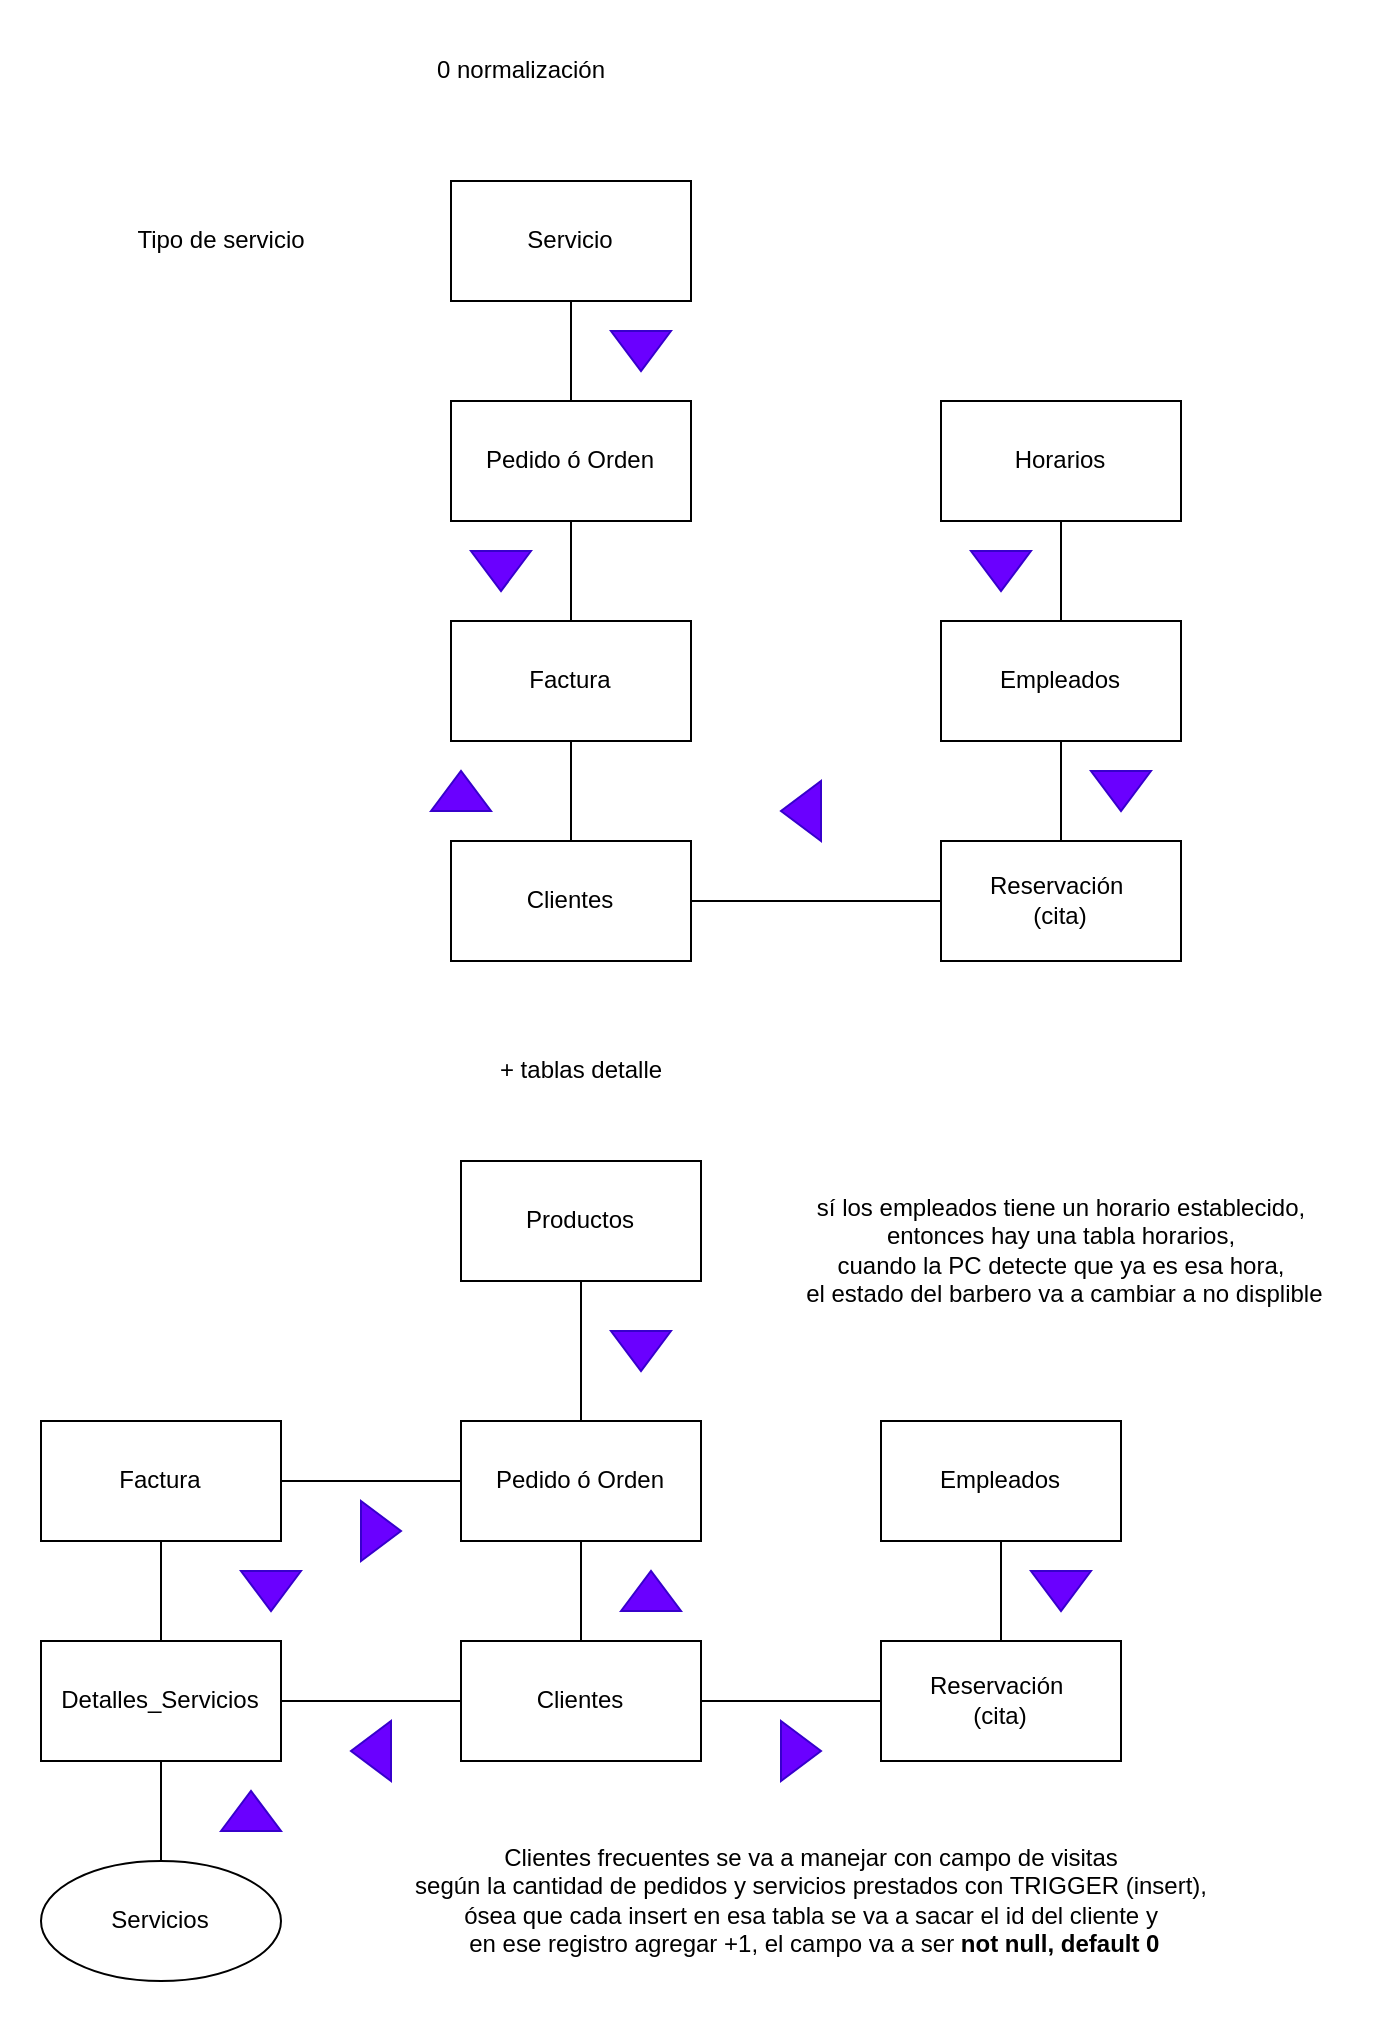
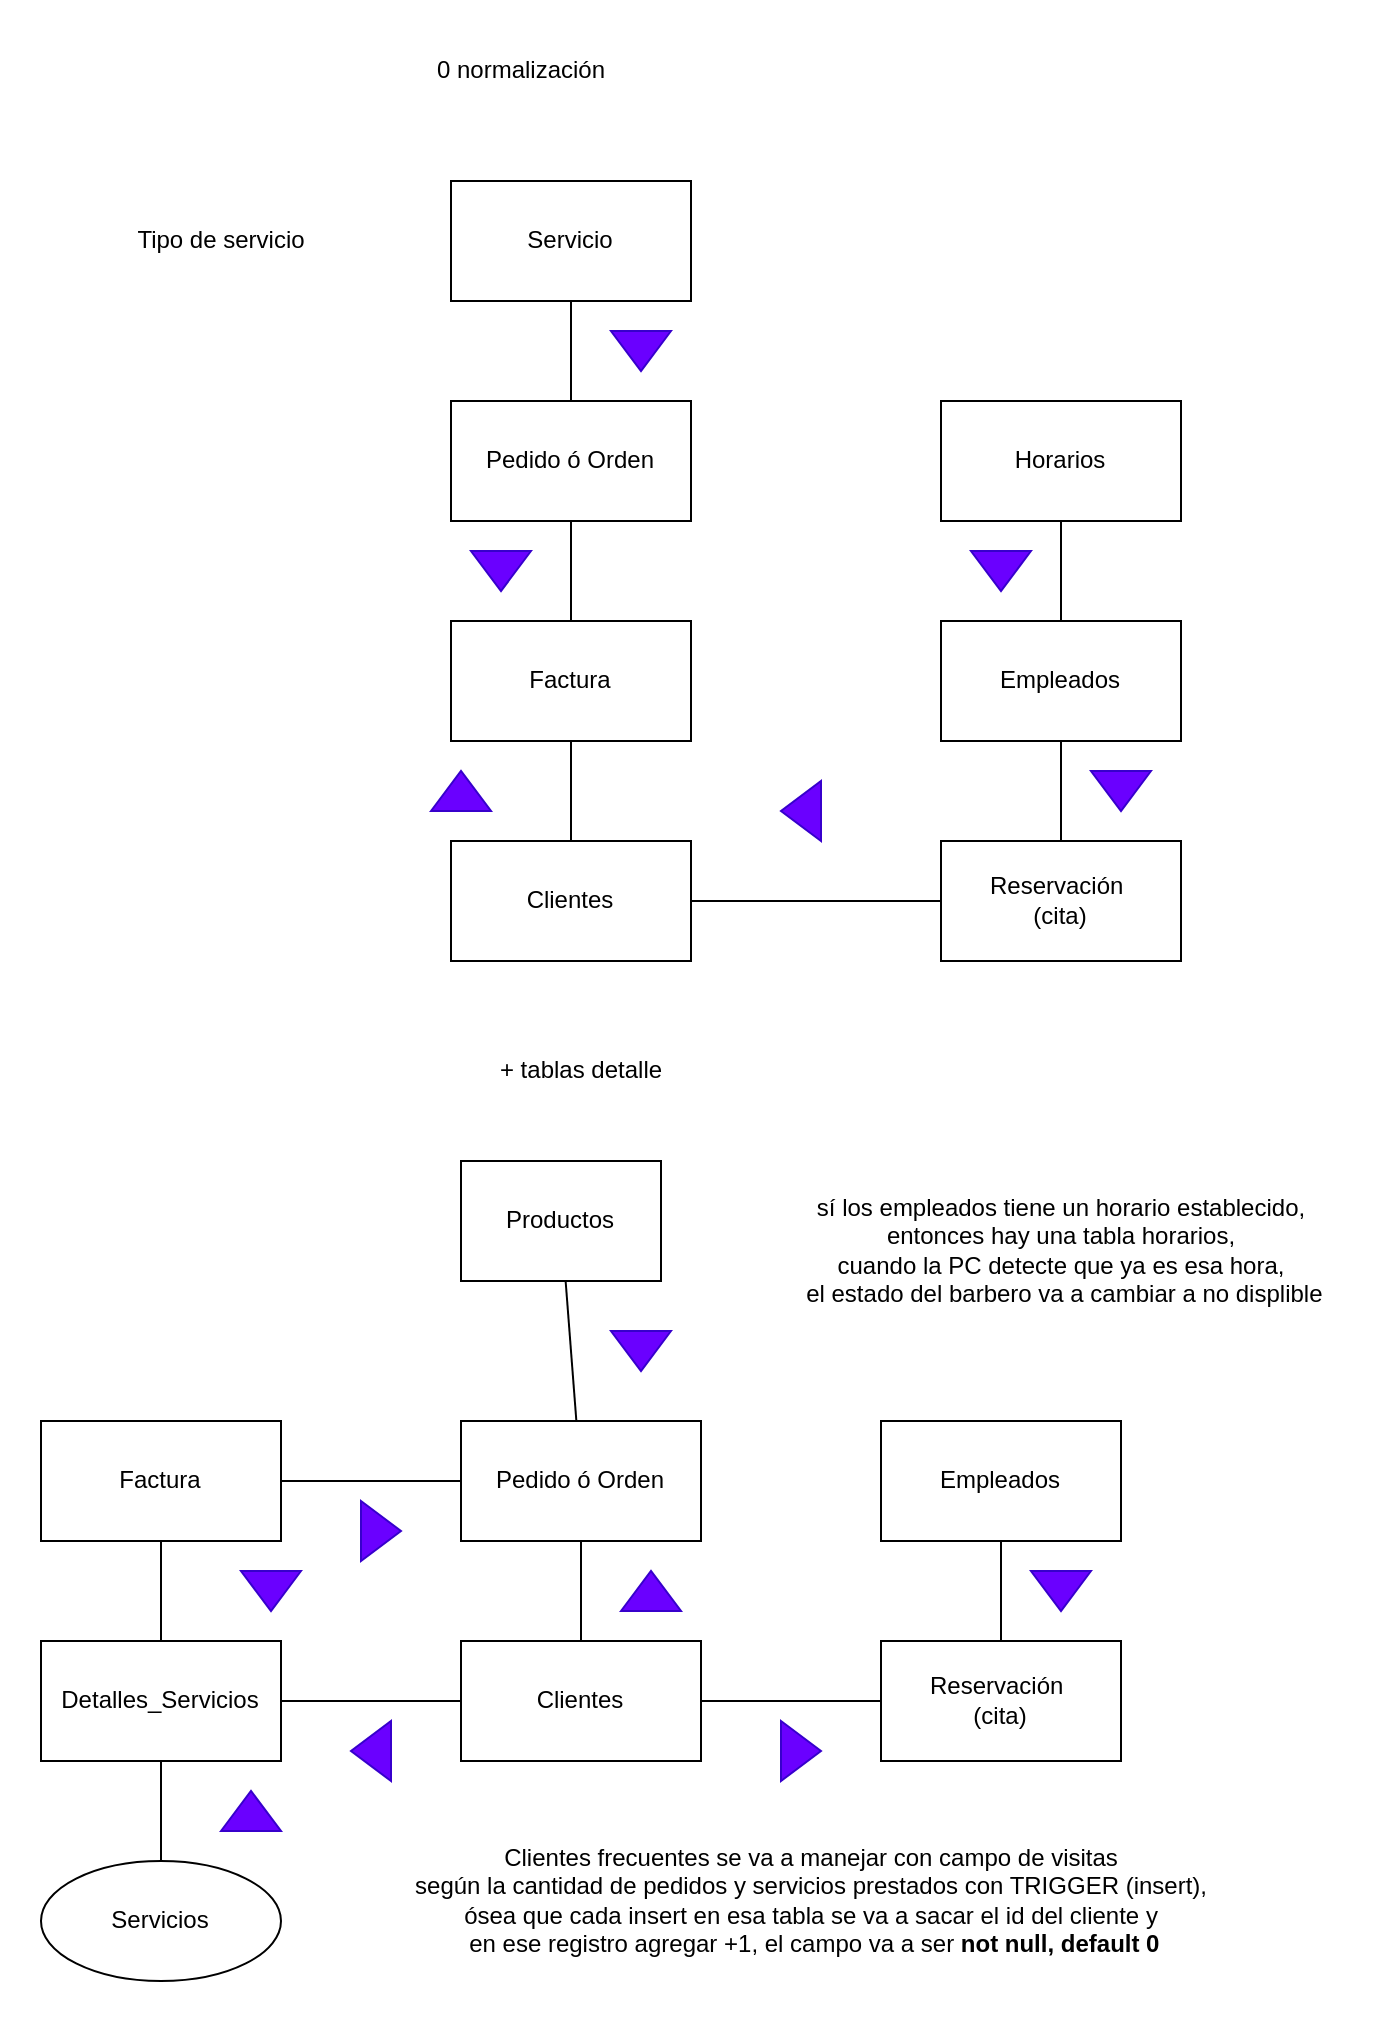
  <mxCell id="0" />
  <mxCell id="1" parent="0" />
  <mxCell id="2" value="+ tablas detalle" style="text;html=1;align=center;verticalAlign=middle;resizable=0;points=[];autosize=1;strokeColor=none;fillColor=none;" parent="1" vertex="1"><mxGeometry x="240" y="520" width="100" height="30" as="geometry" /></mxCell>
  <mxCell id="3" value="0 normalización" style="text;html=1;align=center;verticalAlign=middle;resizable=0;points=[];autosize=1;strokeColor=none;fillColor=none;" parent="1" vertex="1"><mxGeometry x="205" y="20" width="110" height="30" as="geometry" /></mxCell>
  <mxCell id="4" value="Clientes" style="rounded=0;whiteSpace=wrap;html=1;" parent="1" vertex="1"><mxGeometry x="230" y="820" width="120" height="60" as="geometry" /></mxCell>
- <mxCell id="5" value="Productos" style="rounded=0;whiteSpace=wrap;html=1;" parent="1" vertex="1"><mxGeometry x="230" y="580" width="120" height="60" as="geometry" /></mxCell>
+ <mxCell id="5" value="Productos" style="rounded=0;whiteSpace=wrap;html=1;" parent="1" vertex="1"><mxGeometry x="230" y="580" width="100" height="60" as="geometry" /></mxCell>
  <mxCell id="6" value="Empleados" style="rounded=0;whiteSpace=wrap;html=1;" parent="1" vertex="1"><mxGeometry x="440" y="710" width="120" height="60" as="geometry" /></mxCell>
  <mxCell id="7" value="Servicios" style="ellipse;whiteSpace=wrap;html=1;" parent="1" vertex="1"><mxGeometry x="20" y="930" width="120" height="60" as="geometry" /></mxCell>
  <mxCell id="8" value="Pedido ó Orden" style="rounded=0;whiteSpace=wrap;html=1;" parent="1" vertex="1"><mxGeometry x="230" y="710" width="120" height="60" as="geometry" /></mxCell>
  <mxCell id="9" value="Reservación&amp;nbsp;&lt;br&gt;(cita)" style="rounded=0;whiteSpace=wrap;html=1;" parent="1" vertex="1"><mxGeometry x="440" y="820" width="120" height="60" as="geometry" /></mxCell>
  <mxCell id="10" value="Factura" style="rounded=0;whiteSpace=wrap;html=1;" parent="1" vertex="1"><mxGeometry x="20" y="710" width="120" height="60" as="geometry" /></mxCell>
  <mxCell id="11" value="" style="endArrow=none;html=1;rounded=0;" parent="1" source="4" target="9" edge="1"><mxGeometry width="50" height="50" relative="1" as="geometry"><mxPoint x="270" y="840" as="sourcePoint" /><mxPoint x="320" y="790" as="targetPoint" /></mxGeometry></mxCell>
  <mxCell id="12" value="" style="endArrow=none;html=1;rounded=0;" parent="1" source="9" target="6" edge="1"><mxGeometry width="50" height="50" relative="1" as="geometry"><mxPoint x="290" y="840" as="sourcePoint" /><mxPoint x="340" y="790" as="targetPoint" /></mxGeometry></mxCell>
  <mxCell id="13" value="" style="endArrow=none;html=1;rounded=0;" parent="1" source="5" target="8" edge="1"><mxGeometry width="50" height="50" relative="1" as="geometry"><mxPoint x="270" y="840" as="sourcePoint" /><mxPoint x="340" y="690" as="targetPoint" /></mxGeometry></mxCell>
  <mxCell id="14" value="" style="endArrow=none;html=1;rounded=0;" parent="1" source="4" target="8" edge="1"><mxGeometry width="50" height="50" relative="1" as="geometry"><mxPoint x="270" y="840" as="sourcePoint" /><mxPoint x="320" y="790" as="targetPoint" /></mxGeometry></mxCell>
  <mxCell id="15" value="" style="endArrow=none;html=1;rounded=0;" parent="1" source="10" target="8" edge="1"><mxGeometry width="50" height="50" relative="1" as="geometry"><mxPoint x="270" y="840" as="sourcePoint" /><mxPoint x="320" y="790" as="targetPoint" /></mxGeometry></mxCell>
  <mxCell id="16" value="" style="triangle;whiteSpace=wrap;html=1;rotation=0;fillColor=#6a00ff;fontColor=#ffffff;strokeColor=#3700CC;" parent="1" vertex="1"><mxGeometry x="180" y="750" width="20" height="30" as="geometry" /></mxCell>
  <mxCell id="17" value="" style="triangle;whiteSpace=wrap;html=1;rotation=90;fillColor=#6a00ff;fontColor=#ffffff;strokeColor=#3700CC;" parent="1" vertex="1"><mxGeometry x="310" y="660" width="20" height="30" as="geometry" /></mxCell>
  <mxCell id="18" value="" style="triangle;whiteSpace=wrap;html=1;rotation=90;fillColor=#6a00ff;fontColor=#ffffff;strokeColor=#3700CC;" parent="1" vertex="1"><mxGeometry x="520" y="780" width="20" height="30" as="geometry" /></mxCell>
  <mxCell id="19" value="" style="triangle;whiteSpace=wrap;html=1;rotation=0;fillColor=#6a00ff;fontColor=#ffffff;strokeColor=#3700CC;" parent="1" vertex="1"><mxGeometry x="390" y="860" width="20" height="30" as="geometry" /></mxCell>
  <mxCell id="20" value="" style="triangle;whiteSpace=wrap;html=1;rotation=-90;fillColor=#6a00ff;fontColor=#ffffff;strokeColor=#3700CC;" parent="1" vertex="1"><mxGeometry x="315" y="780" width="20" height="30" as="geometry" /></mxCell>
  <mxCell id="21" value="Detalles_Servicios" style="rounded=0;whiteSpace=wrap;html=1;" parent="1" vertex="1"><mxGeometry x="20" y="820" width="120" height="60" as="geometry" /></mxCell>
  <mxCell id="22" value="" style="endArrow=none;html=1;rounded=0;" parent="1" source="21" target="4" edge="1"><mxGeometry width="50" height="50" relative="1" as="geometry"><mxPoint x="215" y="970" as="sourcePoint" /><mxPoint x="265" y="920" as="targetPoint" /></mxGeometry></mxCell>
  <mxCell id="23" value="" style="endArrow=none;html=1;rounded=0;" parent="1" source="7" target="21" edge="1"><mxGeometry width="50" height="50" relative="1" as="geometry"><mxPoint x="315" y="980" as="sourcePoint" /><mxPoint x="365" y="930" as="targetPoint" /></mxGeometry></mxCell>
  <mxCell id="24" value="" style="triangle;whiteSpace=wrap;html=1;rotation=-90;fillColor=#6a00ff;fontColor=#ffffff;strokeColor=#3700CC;" parent="1" vertex="1"><mxGeometry x="115" y="890" width="20" height="30" as="geometry" /></mxCell>
  <mxCell id="25" value="" style="triangle;whiteSpace=wrap;html=1;rotation=-180;fillColor=#6a00ff;fontColor=#ffffff;strokeColor=#3700CC;" parent="1" vertex="1"><mxGeometry x="175" y="860" width="20" height="30" as="geometry" /></mxCell>
  <mxCell id="26" value="" style="endArrow=none;html=1;rounded=0;" parent="1" source="21" target="10" edge="1"><mxGeometry width="50" height="50" relative="1" as="geometry"><mxPoint x="275" y="920" as="sourcePoint" /><mxPoint x="325" y="870" as="targetPoint" /></mxGeometry></mxCell>
  <mxCell id="27" value="" style="triangle;whiteSpace=wrap;html=1;rotation=90;fillColor=#6a00ff;fontColor=#ffffff;strokeColor=#3700CC;" parent="1" vertex="1"><mxGeometry x="125" y="780" width="20" height="30" as="geometry" /></mxCell>
  <mxCell id="28" value="sí los empleados tiene un horario establecido, &lt;br&gt;entonces hay una tabla horarios,&lt;br&gt;cuando la PC detecte que ya es esa hora,&lt;br&gt;&amp;nbsp;el estado del barbero va a cambiar a no displible" style="text;html=1;align=center;verticalAlign=middle;resizable=0;points=[];autosize=1;strokeColor=none;fillColor=none;" parent="1" vertex="1"><mxGeometry x="385" y="590" width="290" height="70" as="geometry" /></mxCell>
  <mxCell id="29" value="Clientes frecuentes se va a manejar con campo de visitas&lt;br&gt;según la cantidad de pedidos y servicios prestados con TRIGGER (insert), &lt;br&gt;ósea que cada insert en esa tabla se va a sacar el id del cliente y&lt;br&gt;&amp;nbsp;en ese registro agregar +1, el campo va a ser &lt;b&gt;not null, default 0&lt;/b&gt;" style="text;html=1;align=center;verticalAlign=middle;resizable=0;points=[];autosize=1;strokeColor=none;fillColor=none;" parent="1" vertex="1"><mxGeometry x="195" y="915" width="420" height="70" as="geometry" /></mxCell>
  <mxCell id="30" value="Clientes" style="rounded=0;whiteSpace=wrap;html=1;" vertex="1" parent="1"><mxGeometry x="225" y="420" width="120" height="60" as="geometry" /></mxCell>
  <mxCell id="31" value="Servicio" style="rounded=0;whiteSpace=wrap;html=1;" vertex="1" parent="1"><mxGeometry x="225" y="90" width="120" height="60" as="geometry" /></mxCell>
  <mxCell id="32" value="Empleados" style="rounded=0;whiteSpace=wrap;html=1;" vertex="1" parent="1"><mxGeometry x="470" y="310" width="120" height="60" as="geometry" /></mxCell>
  <mxCell id="33" value="Pedido ó Orden" style="rounded=0;whiteSpace=wrap;html=1;" vertex="1" parent="1"><mxGeometry x="225" y="200" width="120" height="60" as="geometry" /></mxCell>
  <mxCell id="34" value="Reservación&amp;nbsp;&lt;br&gt;(cita)" style="rounded=0;whiteSpace=wrap;html=1;" vertex="1" parent="1"><mxGeometry x="470" y="420" width="120" height="60" as="geometry" /></mxCell>
  <mxCell id="35" value="Factura" style="rounded=0;whiteSpace=wrap;html=1;" vertex="1" parent="1"><mxGeometry x="225" y="310" width="120" height="60" as="geometry" /></mxCell>
  <mxCell id="36" value="" style="endArrow=none;html=1;rounded=0;" edge="1" parent="1" source="35" target="30"><mxGeometry width="50" height="50" relative="1" as="geometry"><mxPoint x="135" y="360" as="sourcePoint" /><mxPoint x="315" y="300" as="targetPoint" /><Array as="points" /></mxGeometry></mxCell>
  <mxCell id="37" value="" style="endArrow=none;html=1;rounded=0;" edge="1" parent="1" source="30" target="34"><mxGeometry width="50" height="50" relative="1" as="geometry"><mxPoint x="265" y="350" as="sourcePoint" /><mxPoint x="315" y="300" as="targetPoint" /></mxGeometry></mxCell>
  <mxCell id="38" value="" style="endArrow=none;html=1;rounded=0;" edge="1" parent="1" source="34" target="32"><mxGeometry width="50" height="50" relative="1" as="geometry"><mxPoint x="320" y="440" as="sourcePoint" /><mxPoint x="370" y="390" as="targetPoint" /></mxGeometry></mxCell>
  <mxCell id="39" value="" style="endArrow=none;html=1;rounded=0;" edge="1" parent="1" source="31" target="33"><mxGeometry width="50" height="50" relative="1" as="geometry"><mxPoint x="265" y="350" as="sourcePoint" /><mxPoint x="335" y="200" as="targetPoint" /></mxGeometry></mxCell>
  <mxCell id="40" value="" style="endArrow=none;html=1;rounded=0;" edge="1" parent="1" source="35" target="33"><mxGeometry width="50" height="50" relative="1" as="geometry"><mxPoint x="265" y="350" as="sourcePoint" /><mxPoint x="315" y="300" as="targetPoint" /><Array as="points" /></mxGeometry></mxCell>
  <mxCell id="41" value="" style="triangle;whiteSpace=wrap;html=1;rotation=90;fillColor=#6a00ff;fontColor=#ffffff;strokeColor=#3700CC;" vertex="1" parent="1"><mxGeometry x="310" y="160" width="20" height="30" as="geometry" /></mxCell>
  <mxCell id="42" value="" style="triangle;whiteSpace=wrap;html=1;rotation=90;fillColor=#6a00ff;fontColor=#ffffff;strokeColor=#3700CC;" vertex="1" parent="1"><mxGeometry x="550" y="380" width="20" height="30" as="geometry" /></mxCell>
  <mxCell id="43" value="" style="triangle;whiteSpace=wrap;html=1;rotation=90;fillColor=#6a00ff;fontColor=#ffffff;strokeColor=#3700CC;" vertex="1" parent="1"><mxGeometry x="240" y="270" width="20" height="30" as="geometry" /></mxCell>
  <mxCell id="44" value="" style="triangle;whiteSpace=wrap;html=1;rotation=-90;fillColor=#6a00ff;fontColor=#ffffff;strokeColor=#3700CC;" vertex="1" parent="1"><mxGeometry x="220" y="380" width="20" height="30" as="geometry" /></mxCell>
  <mxCell id="45" value="Tipo de servicio" style="text;html=1;align=center;verticalAlign=middle;resizable=0;points=[];autosize=1;strokeColor=none;fillColor=none;" vertex="1" parent="1"><mxGeometry x="55" y="105" width="110" height="30" as="geometry" /></mxCell>
  <mxCell id="46" value="Horarios" style="rounded=0;whiteSpace=wrap;html=1;" vertex="1" parent="1"><mxGeometry x="470" y="200" width="120" height="60" as="geometry" /></mxCell>
  <mxCell id="47" value="" style="endArrow=none;html=1;rounded=0;" edge="1" parent="1" source="32" target="46"><mxGeometry width="50" height="50" relative="1" as="geometry"><mxPoint x="285" y="260" as="sourcePoint" /><mxPoint x="335" y="210" as="targetPoint" /></mxGeometry></mxCell>
  <mxCell id="48" value="" style="triangle;whiteSpace=wrap;html=1;rotation=90;fillColor=#6a00ff;fontColor=#ffffff;strokeColor=#3700CC;" vertex="1" parent="1"><mxGeometry x="490" y="270" width="20" height="30" as="geometry" /></mxCell>
  <mxCell id="49" value="" style="triangle;whiteSpace=wrap;html=1;rotation=-180;fillColor=#6a00ff;fontColor=#ffffff;strokeColor=#3700CC;" vertex="1" parent="1"><mxGeometry x="390" y="390" width="20" height="30" as="geometry" /></mxCell>
